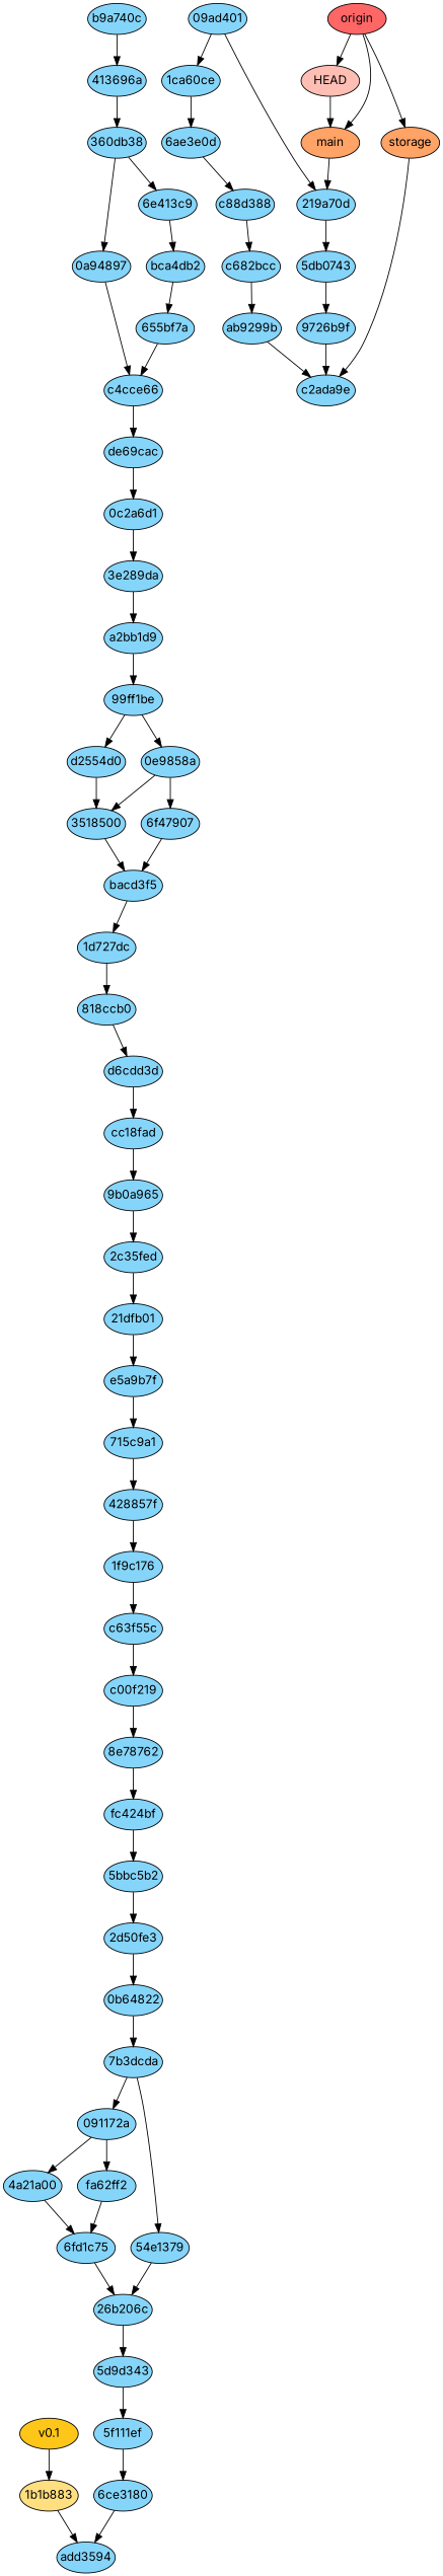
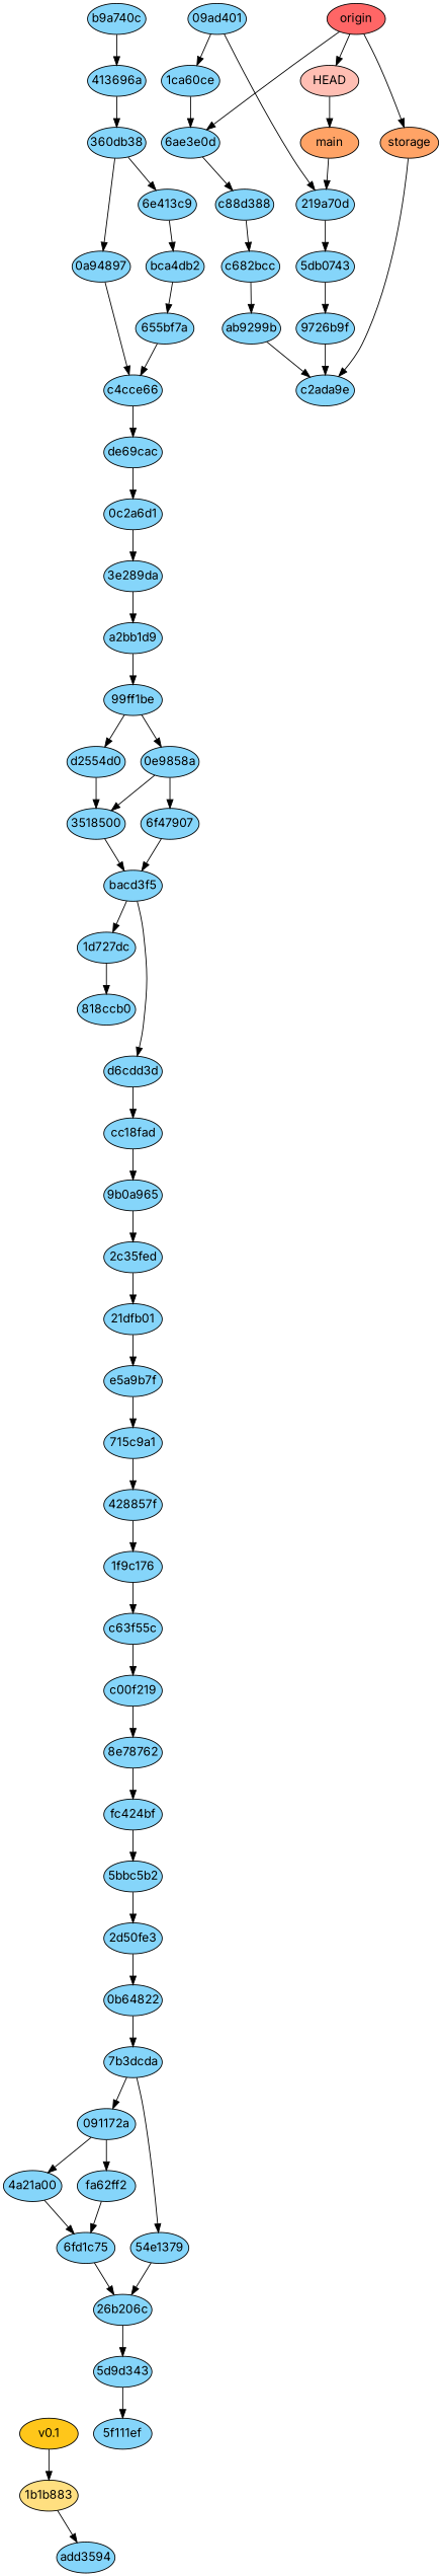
  digraph {
    fontname=Inter
    node [fillcolor="#85d5fa" fixedsize=true fontname=Inter style=filled]
    edge [fontname=Inter]
    n1 [label=e5a9b7f width=0.95]
    n2 [label="715c9a1" width=0.95]
    n3 [label="428857f" width=0.95]
    n4 [label="091172a" width=0.95]
    n5 [label="4a21a00" width=0.95]
    n6 [label=fa62ff2 width=0.95]
    n7 [label="6fd1c75" width=0.95]
    n8 [label="26b206c" width=0.95]
    n9 [label="09ad401" width=0.95]
    n10 [label="1ca60ce" width=0.95]
    n11 [label="219a70d" width=0.95]
    n12 [label="6ae3e0d" width=0.95]
    n13 [label="5db0743" width=0.95]
    n14 [label=c88d388 width=0.95]
    n15 [label="9726b9f" width=0.95]
    n16 [label="0a94897" width=0.95]
    n17 [label=c4cce66 width=0.95]
    n18 [label=de69cac width=0.95]
    n19 [label="0c2a6d1" width=0.95]
    n20 [label="0b64822" width=0.95]
    n21 [label="7b3dcda" width=0.95]
    n22 [label="54e1379" width=0.95]
    n23 [label="3e289da" width=0.95]
    n24 [label=a2bb1d9 width=0.95]
    n25 [label="99ff1be" width=0.95]
    n26 [label="0e9858a" width=0.95]
    n27 [label=3518500 width=0.95]
    n28 [label="6f47907" width=0.95]
    n29 [label=bacd3f5 width=0.95]
    n30 [label="1d727dc" width=0.95]
    n31 [label=c682bcc width=0.95]
    n32 [label="818ccb0" width=0.95]
    n33 [label=d6cdd3d width=0.95]
    n34 [label=cc18fad width=0.95]
    n35 [label="1f9c176" width=0.95]
    n36 [label=c63f55c width=0.95]
    n37 [label=c00f219 width=0.95]
    n38 [label="8e78762" width=0.95]
    n39 [label=c2ada9e width=0.95]
    n40 [label="21dfb01" width=0.95]
    n41 [label="5d9d343" width=0.95]
    n42 [label="5f111ef" width=0.95]
-   n43 [label="6ce3180" width=0.95]
    n44 [label="2c35fed" width=0.95]
    n45 [label="2d50fe3" width=0.95]
    n46 [label="360db38" width=0.95]
    n47 [label="6e413c9" width=0.95]
    n48 [label=bca4db2 width=0.95]
    n49 [label="655bf7a" width=0.95]
    n50 [label=d2554d0 width=0.95]
    n51 [label="413696a" width=0.95]
    n52 [label="5bbc5b2" width=0.95]
    n53 [label=add3594 width=0.95]
    n54 [label=ab9299b width=0.95]
    n55 [label="9b0a965" width=0.95]
    n56 [label=fc424bf width=0.95]
    n57 [label=b9a740c width=0.95]
    n58 [fillcolor="#ffa366" label=main width=0.95]
    n59 [fillcolor="#ffa366" label=storage width=0.95]
    n60 [fillcolor="#ffbeb3" label=HEAD width=0.95]
    n61 [fillcolor="#ff6666" label=origin width=0.95]
    n62 [fillcolor="#ffdf80" label="1b1b883" width=0.95]
    n63 [fillcolor="#ffc61a" label="v0.1" width=0.95]
    n1 -> n2
    n2 -> n3
    n3 -> n35
    n4 -> n5
    n4 -> n6
    n5 -> n7
    n6 -> n7
    n7 -> n8
    n8 -> n41
    n9 -> n10
    n9 -> n11
    n10 -> n12
    n11 -> n13
    n12 -> n14
    n13 -> n15
    n14 -> n31
    n15 -> n39
    n16 -> n17
    n17 -> n18
    n18 -> n19
    n19 -> n23
    n20 -> n21
    n21 -> n4
    n21 -> n22
    n22 -> n8
    n23 -> n24
    n24 -> n25
    n25 -> n26
    n25 -> n50
    n26 -> n27
    n26 -> n28
    n27 -> n29
    n28 -> n29
    n29 -> n30
    n30 -> n32
    n31 -> n54
-   n32 -> n33
+   n29 -> n33
    n33 -> n34
    n34 -> n55
    n35 -> n36
    n36 -> n37
    n37 -> n38
    n38 -> n56
    n40 -> n1
    n41 -> n42
-   n42 -> n43
-   n43 -> n53
    n44 -> n40
    n45 -> n20
    n46 -> n16
    n46 -> n47
    n47 -> n48
    n48 -> n49
    n49 -> n17
    n50 -> n27
    n51 -> n46
    n52 -> n45
    n54 -> n39
    n55 -> n44
    n56 -> n52
    n57 -> n51
    n58 -> n11
    n59 -> n39
    n60 -> n58
-   n61 -> n58
+   n61 -> n12
    n61 -> n59
    n61 -> n60
    n62 -> n53
    n63 -> n62
  }
